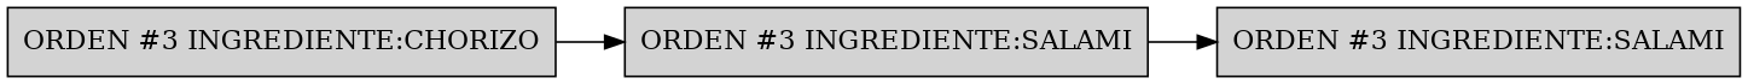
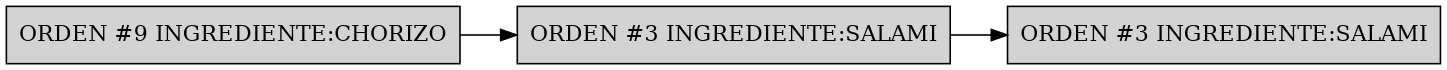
  digraph {
    rankdir=LR
    node [shape=box style=filled]
-   n1 [label="ORDEN #3 INGREDIENTE:CHORIZO"]
+   n1 [label="ORDEN #9 INGREDIENTE:CHORIZO"]
    n2 [label="ORDEN #3 INGREDIENTE:SALAMI"]
    n3 [label="ORDEN #3 INGREDIENTE:SALAMI"]
    n1 -> n2
    n2 -> n3
  }
